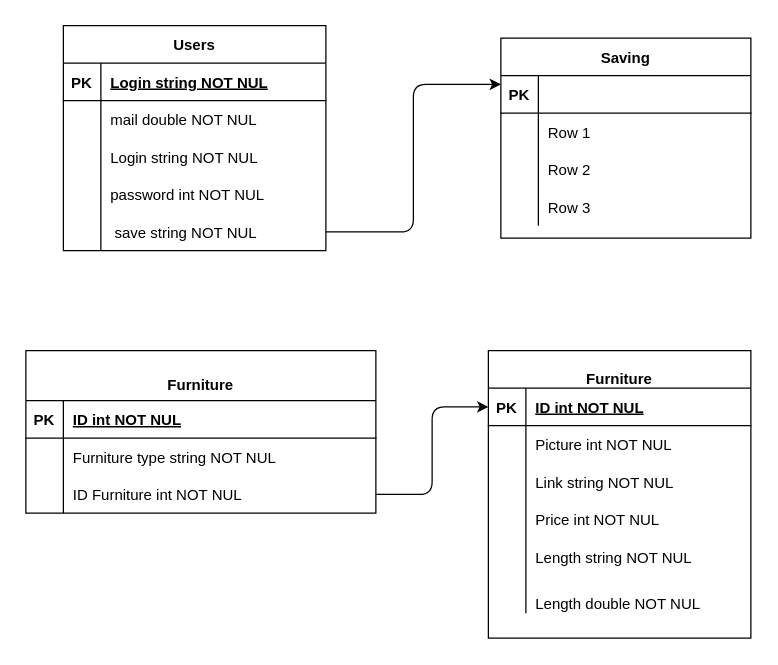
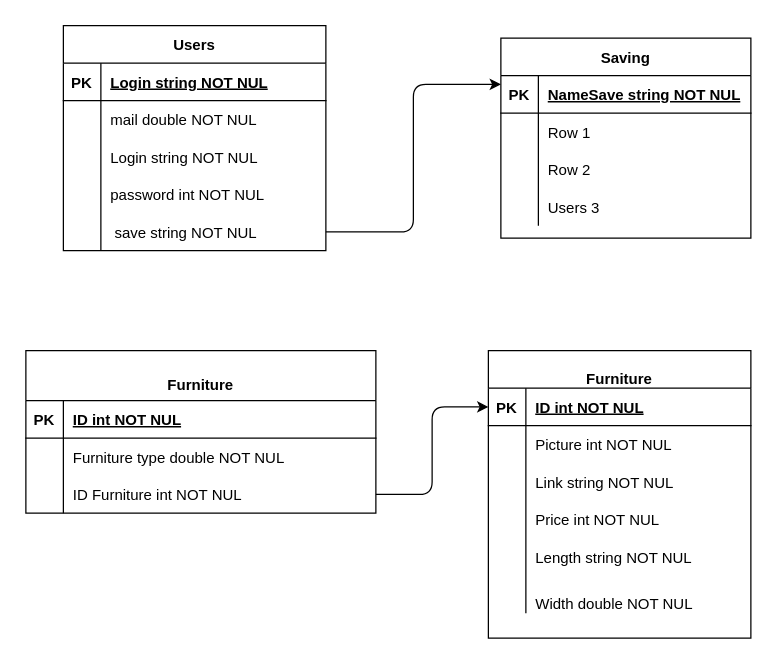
  <mxCell id="0" />
  <mxCell id="1" parent="0" />
  <mxCell id="2" value="Users" style="shape=table;startSize=30;container=1;collapsible=1;childLayout=tableLayout;fixedRows=1;rowLines=0;fontStyle=1;align=center;resizeLast=1;" vertex="1" parent="1"><mxGeometry x="50" y="20" width="210" height="180" as="geometry" /></mxCell>
  <mxCell id="3" value="" style="shape=partialRectangle;collapsible=0;dropTarget=0;pointerEvents=0;fillColor=none;top=0;left=0;bottom=1;right=0;points=[[0,0.5],[1,0.5]];portConstraint=eastwest;" vertex="1" parent="2"><mxGeometry y="30" width="210" height="30" as="geometry" /></mxCell>
  <mxCell id="4" value="PK" style="shape=partialRectangle;connectable=0;fillColor=none;top=0;left=0;bottom=0;right=0;fontStyle=1;overflow=hidden;" vertex="1" parent="3"><mxGeometry width="30" height="30" as="geometry" /></mxCell>
  <mxCell id="5" value="Login string NOT NUL" style="shape=partialRectangle;connectable=0;fillColor=none;top=0;left=0;bottom=0;right=0;align=left;spacingLeft=6;fontStyle=5;overflow=hidden;" vertex="1" parent="3"><mxGeometry x="30" width="180" height="30" as="geometry" /></mxCell>
  <mxCell id="6" value="" style="shape=partialRectangle;collapsible=0;dropTarget=0;pointerEvents=0;fillColor=none;top=0;left=0;bottom=0;right=0;points=[[0,0.5],[1,0.5]];portConstraint=eastwest;" vertex="1" parent="2"><mxGeometry y="60" width="210" height="30" as="geometry" /></mxCell>
  <mxCell id="7" value="" style="shape=partialRectangle;connectable=0;fillColor=none;top=0;left=0;bottom=0;right=0;editable=1;overflow=hidden;" vertex="1" parent="6"><mxGeometry width="30" height="30" as="geometry" /></mxCell>
  <mxCell id="8" value="mail double NOT NUL" style="shape=partialRectangle;connectable=0;fillColor=none;top=0;left=0;bottom=0;right=0;align=left;spacingLeft=6;overflow=hidden;" vertex="1" parent="6"><mxGeometry x="30" width="180" height="30" as="geometry" /></mxCell>
  <mxCell id="9" value="" style="shape=partialRectangle;collapsible=0;dropTarget=0;pointerEvents=0;fillColor=none;top=0;left=0;bottom=0;right=0;points=[[0,0.5],[1,0.5]];portConstraint=eastwest;" vertex="1" parent="2"><mxGeometry y="90" width="210" height="30" as="geometry" /></mxCell>
  <mxCell id="10" value="" style="shape=partialRectangle;connectable=0;fillColor=none;top=0;left=0;bottom=0;right=0;editable=1;overflow=hidden;" vertex="1" parent="9"><mxGeometry width="30" height="30" as="geometry" /></mxCell>
  <mxCell id="11" value="Login string NOT NUL" style="shape=partialRectangle;connectable=0;fillColor=none;top=0;left=0;bottom=0;right=0;align=left;spacingLeft=6;overflow=hidden;" vertex="1" parent="9"><mxGeometry x="30" width="180" height="30" as="geometry" /></mxCell>
  <mxCell id="12" value="" style="shape=partialRectangle;collapsible=0;dropTarget=0;pointerEvents=0;fillColor=none;top=0;left=0;bottom=0;right=0;points=[[0,0.5],[1,0.5]];portConstraint=eastwest;" vertex="1" parent="2"><mxGeometry y="120" width="210" height="30" as="geometry" /></mxCell>
  <mxCell id="13" value="" style="shape=partialRectangle;connectable=0;fillColor=none;top=0;left=0;bottom=0;right=0;editable=1;overflow=hidden;" vertex="1" parent="12"><mxGeometry width="30" height="30" as="geometry" /></mxCell>
  <mxCell id="14" value="password int NOT NUL" style="shape=partialRectangle;connectable=0;fillColor=none;top=0;left=0;bottom=0;right=0;align=left;spacingLeft=6;overflow=hidden;" vertex="1" parent="12"><mxGeometry x="30" width="180" height="30" as="geometry" /></mxCell>
  <mxCell id="15" value="" style="shape=partialRectangle;collapsible=0;dropTarget=0;pointerEvents=0;fillColor=none;top=0;left=0;bottom=0;right=0;points=[[0,0.5],[1,0.5]];portConstraint=eastwest;" vertex="1" parent="2"><mxGeometry y="150" width="210" height="30" as="geometry" /></mxCell>
  <mxCell id="16" value="" style="shape=partialRectangle;connectable=0;fillColor=none;top=0;left=0;bottom=0;right=0;editable=1;overflow=hidden;" vertex="1" parent="15"><mxGeometry width="30" height="30" as="geometry" /></mxCell>
  <mxCell id="17" value=" save string NOT NUL" style="shape=partialRectangle;connectable=0;fillColor=none;top=0;left=0;bottom=0;right=0;align=left;spacingLeft=6;overflow=hidden;" vertex="1" parent="15"><mxGeometry x="30" width="180" height="30" as="geometry" /></mxCell>
  <mxCell id="18" value="" style="shape=partialRectangle;collapsible=0;dropTarget=0;pointerEvents=0;fillColor=none;top=0;left=0;bottom=0;right=0;points=[[0,0.5],[1,0.5]];portConstraint=eastwest;" vertex="1" parent="1"><mxGeometry x="90" y="180" width="180" height="30" as="geometry" /></mxCell>
  <mxCell id="19" value="" style="shape=partialRectangle;connectable=0;fillColor=none;top=0;left=0;bottom=0;right=0;editable=1;overflow=hidden;" vertex="1" parent="18"><mxGeometry width="25.714" height="30" as="geometry" /></mxCell>
  <mxCell id="20" value="Saving" style="shape=table;startSize=30;container=1;collapsible=1;childLayout=tableLayout;fixedRows=1;rowLines=0;fontStyle=1;align=center;resizeLast=1;" vertex="1" parent="1"><mxGeometry x="400" y="30" width="200" height="160" as="geometry"><mxRectangle x="360" y="90" width="60" height="30" as="alternateBounds" /></mxGeometry></mxCell>
  <mxCell id="21" value="" style="shape=partialRectangle;collapsible=0;dropTarget=0;pointerEvents=0;fillColor=none;top=0;left=0;bottom=1;right=0;points=[[0,0.5],[1,0.5]];portConstraint=eastwest;" vertex="1" parent="20"><mxGeometry y="30" width="200" height="30" as="geometry" /></mxCell>
  <mxCell id="22" value="PK" style="shape=partialRectangle;connectable=0;fillColor=none;top=0;left=0;bottom=0;right=0;fontStyle=1;overflow=hidden;" vertex="1" parent="21"><mxGeometry width="30" height="30" as="geometry" /></mxCell>
+ <mxCell id="23" value="NameSave string NOT NUL" style="shape=partialRectangle;connectable=0;fillColor=none;top=0;left=0;bottom=0;right=0;align=left;spacingLeft=6;fontStyle=5;overflow=hidden;" vertex="1" parent="21"><mxGeometry x="30" width="170" height="30" as="geometry" /></mxCell>
  <mxCell id="24" value="" style="shape=partialRectangle;collapsible=0;dropTarget=0;pointerEvents=0;fillColor=none;top=0;left=0;bottom=0;right=0;points=[[0,0.5],[1,0.5]];portConstraint=eastwest;" vertex="1" parent="20"><mxGeometry y="60" width="200" height="30" as="geometry" /></mxCell>
  <mxCell id="25" value="" style="shape=partialRectangle;connectable=0;fillColor=none;top=0;left=0;bottom=0;right=0;editable=1;overflow=hidden;" vertex="1" parent="24"><mxGeometry width="30" height="30" as="geometry" /></mxCell>
  <mxCell id="26" value="Row 1" style="shape=partialRectangle;connectable=0;fillColor=none;top=0;left=0;bottom=0;right=0;align=left;spacingLeft=6;overflow=hidden;" vertex="1" parent="24"><mxGeometry x="30" width="170" height="30" as="geometry" /></mxCell>
  <mxCell id="27" value="" style="shape=partialRectangle;collapsible=0;dropTarget=0;pointerEvents=0;fillColor=none;top=0;left=0;bottom=0;right=0;points=[[0,0.5],[1,0.5]];portConstraint=eastwest;" vertex="1" parent="20"><mxGeometry y="90" width="200" height="30" as="geometry" /></mxCell>
  <mxCell id="28" value="" style="shape=partialRectangle;connectable=0;fillColor=none;top=0;left=0;bottom=0;right=0;editable=1;overflow=hidden;" vertex="1" parent="27"><mxGeometry width="30" height="30" as="geometry" /></mxCell>
  <mxCell id="29" value="Row 2" style="shape=partialRectangle;connectable=0;fillColor=none;top=0;left=0;bottom=0;right=0;align=left;spacingLeft=6;overflow=hidden;" vertex="1" parent="27"><mxGeometry x="30" width="170" height="30" as="geometry" /></mxCell>
  <mxCell id="30" value="" style="shape=partialRectangle;collapsible=0;dropTarget=0;pointerEvents=0;fillColor=none;top=0;left=0;bottom=0;right=0;points=[[0,0.5],[1,0.5]];portConstraint=eastwest;" vertex="1" parent="20"><mxGeometry y="120" width="200" height="30" as="geometry" /></mxCell>
  <mxCell id="31" value="" style="shape=partialRectangle;connectable=0;fillColor=none;top=0;left=0;bottom=0;right=0;editable=1;overflow=hidden;" vertex="1" parent="30"><mxGeometry width="30" height="30" as="geometry" /></mxCell>
- <mxCell id="32" value="Row 3" style="shape=partialRectangle;connectable=0;fillColor=none;top=0;left=0;bottom=0;right=0;align=left;spacingLeft=6;overflow=hidden;" vertex="1" parent="30"><mxGeometry x="30" width="170" height="30" as="geometry" /></mxCell>
+ <mxCell id="32" value="Users 3" style="shape=partialRectangle;connectable=0;fillColor=none;top=0;left=0;bottom=0;right=0;align=left;spacingLeft=6;overflow=hidden;" vertex="1" parent="30"><mxGeometry x="30" width="170" height="30" as="geometry" /></mxCell>
  <mxCell id="33" value="&lt;br&gt;Furniture" style="shape=table;startSize=30;container=1;collapsible=1;childLayout=tableLayout;fixedRows=1;rowLines=0;fontStyle=1;align=center;resizeLast=1;whiteSpace=wrap;html=1;" vertex="1" parent="1"><mxGeometry x="390" y="280" width="210" height="230" as="geometry" /></mxCell>
  <mxCell id="34" value="" style="shape=partialRectangle;collapsible=0;dropTarget=0;pointerEvents=0;fillColor=none;top=0;left=0;bottom=1;right=0;points=[[0,0.5],[1,0.5]];portConstraint=eastwest;" vertex="1" parent="33"><mxGeometry y="30" width="210" height="30" as="geometry" /></mxCell>
  <mxCell id="35" value="PK" style="shape=partialRectangle;connectable=0;fillColor=none;top=0;left=0;bottom=0;right=0;fontStyle=1;overflow=hidden;" vertex="1" parent="34"><mxGeometry width="30" height="30" as="geometry" /></mxCell>
  <mxCell id="36" value="ID int NOT NUL" style="shape=partialRectangle;connectable=0;fillColor=none;top=0;left=0;bottom=0;right=0;align=left;spacingLeft=6;fontStyle=5;overflow=hidden;" vertex="1" parent="34"><mxGeometry x="30" width="180" height="30" as="geometry" /></mxCell>
  <mxCell id="37" value="" style="shape=partialRectangle;collapsible=0;dropTarget=0;pointerEvents=0;fillColor=none;top=0;left=0;bottom=0;right=0;points=[[0,0.5],[1,0.5]];portConstraint=eastwest;" vertex="1" parent="33"><mxGeometry y="60" width="210" height="30" as="geometry" /></mxCell>
  <mxCell id="38" value="" style="shape=partialRectangle;connectable=0;fillColor=none;top=0;left=0;bottom=0;right=0;editable=1;overflow=hidden;" vertex="1" parent="37"><mxGeometry width="30" height="30" as="geometry" /></mxCell>
  <mxCell id="39" value="Picture int NOT NUL" style="shape=partialRectangle;connectable=0;fillColor=none;top=0;left=0;bottom=0;right=0;align=left;spacingLeft=6;overflow=hidden;" vertex="1" parent="37"><mxGeometry x="30" width="180" height="30" as="geometry" /></mxCell>
  <mxCell id="40" value="" style="shape=partialRectangle;collapsible=0;dropTarget=0;pointerEvents=0;fillColor=none;top=0;left=0;bottom=0;right=0;points=[[0,0.5],[1,0.5]];portConstraint=eastwest;" vertex="1" parent="33"><mxGeometry y="90" width="210" height="30" as="geometry" /></mxCell>
  <mxCell id="41" value="" style="shape=partialRectangle;connectable=0;fillColor=none;top=0;left=0;bottom=0;right=0;editable=1;overflow=hidden;" vertex="1" parent="40"><mxGeometry width="30" height="30" as="geometry" /></mxCell>
  <mxCell id="42" value="Link string NOT NUL" style="shape=partialRectangle;connectable=0;fillColor=none;top=0;left=0;bottom=0;right=0;align=left;spacingLeft=6;overflow=hidden;" vertex="1" parent="40"><mxGeometry x="30" width="180" height="30" as="geometry" /></mxCell>
  <mxCell id="43" value="" style="shape=partialRectangle;collapsible=0;dropTarget=0;pointerEvents=0;fillColor=none;top=0;left=0;bottom=0;right=0;points=[[0,0.5],[1,0.5]];portConstraint=eastwest;" vertex="1" parent="33"><mxGeometry y="120" width="210" height="30" as="geometry" /></mxCell>
  <mxCell id="44" value="" style="shape=partialRectangle;connectable=0;fillColor=none;top=0;left=0;bottom=0;right=0;editable=1;overflow=hidden;" vertex="1" parent="43"><mxGeometry width="30" height="30" as="geometry" /></mxCell>
  <mxCell id="45" value="Price int NOT NUL" style="shape=partialRectangle;connectable=0;fillColor=none;top=0;left=0;bottom=0;right=0;align=left;spacingLeft=6;overflow=hidden;" vertex="1" parent="43"><mxGeometry x="30" width="180" height="30" as="geometry" /></mxCell>
  <mxCell id="46" value="" style="shape=partialRectangle;collapsible=0;dropTarget=0;pointerEvents=0;fillColor=none;top=0;left=0;bottom=0;right=0;points=[[0,0.5],[1,0.5]];portConstraint=eastwest;" vertex="1" parent="33"><mxGeometry y="150" width="210" height="30" as="geometry" /></mxCell>
  <mxCell id="47" value="" style="shape=partialRectangle;connectable=0;fillColor=none;top=0;left=0;bottom=0;right=0;editable=1;overflow=hidden;" vertex="1" parent="46"><mxGeometry width="30" height="30" as="geometry" /></mxCell>
  <mxCell id="48" value="Length string NOT NUL" style="shape=partialRectangle;connectable=0;fillColor=none;top=0;left=0;bottom=0;right=0;align=left;spacingLeft=6;overflow=hidden;" vertex="1" parent="46"><mxGeometry x="30" width="180" height="30" as="geometry" /></mxCell>
  <mxCell id="49" value="" style="shape=partialRectangle;collapsible=0;dropTarget=0;pointerEvents=0;fillColor=none;top=0;left=0;bottom=0;right=0;points=[[0,0.5],[1,0.5]];portConstraint=eastwest;" vertex="1" parent="33"><mxGeometry y="180" width="210" height="30" as="geometry" /></mxCell>
  <mxCell id="50" value="" style="shape=partialRectangle;connectable=0;fillColor=none;top=0;left=0;bottom=0;right=0;editable=1;overflow=hidden;" vertex="1" parent="49"><mxGeometry width="30" height="30" as="geometry" /></mxCell>
- <mxCell id="51" value="&#10;Length double NOT NUL" style="shape=partialRectangle;connectable=0;fillColor=none;top=0;left=0;bottom=0;right=0;align=left;spacingLeft=6;overflow=hidden;" vertex="1" parent="49"><mxGeometry x="30" width="180" height="30" as="geometry" /></mxCell>
+ <mxCell id="51" value="&#10;Width double NOT NUL" style="shape=partialRectangle;connectable=0;fillColor=none;top=0;left=0;bottom=0;right=0;align=left;spacingLeft=6;overflow=hidden;" vertex="1" parent="49"><mxGeometry x="30" width="180" height="30" as="geometry" /></mxCell>
  <mxCell id="52" value="&#10;Furniture" style="shape=table;startSize=40;container=1;collapsible=1;childLayout=tableLayout;fixedRows=1;rowLines=0;fontStyle=1;align=center;resizeLast=1;" vertex="1" parent="1"><mxGeometry x="20" y="280" width="280" height="130" as="geometry" /></mxCell>
  <mxCell id="53" value="" style="shape=partialRectangle;collapsible=0;dropTarget=0;pointerEvents=0;fillColor=none;top=0;left=0;bottom=1;right=0;points=[[0,0.5],[1,0.5]];portConstraint=eastwest;" vertex="1" parent="52"><mxGeometry y="40" width="280" height="30" as="geometry" /></mxCell>
  <mxCell id="54" value="PK" style="shape=partialRectangle;connectable=0;fillColor=none;top=0;left=0;bottom=0;right=0;fontStyle=1;overflow=hidden;" vertex="1" parent="53"><mxGeometry width="30" height="30" as="geometry" /></mxCell>
  <mxCell id="55" value="ID int NOT NUL" style="shape=partialRectangle;connectable=0;fillColor=none;top=0;left=0;bottom=0;right=0;align=left;spacingLeft=6;fontStyle=5;overflow=hidden;" vertex="1" parent="53"><mxGeometry x="30" width="250" height="30" as="geometry" /></mxCell>
  <mxCell id="56" value="" style="shape=partialRectangle;collapsible=0;dropTarget=0;pointerEvents=0;fillColor=none;top=0;left=0;bottom=0;right=0;points=[[0,0.5],[1,0.5]];portConstraint=eastwest;" vertex="1" parent="52"><mxGeometry y="70" width="280" height="30" as="geometry" /></mxCell>
  <mxCell id="57" value="" style="shape=partialRectangle;connectable=0;fillColor=none;top=0;left=0;bottom=0;right=0;editable=1;overflow=hidden;" vertex="1" parent="56"><mxGeometry width="30" height="30" as="geometry" /></mxCell>
- <mxCell id="58" value="Furniture type string NOT NUL" style="shape=partialRectangle;connectable=0;fillColor=none;top=0;left=0;bottom=0;right=0;align=left;spacingLeft=6;overflow=hidden;" vertex="1" parent="56"><mxGeometry x="30" width="250" height="30" as="geometry" /></mxCell>
+ <mxCell id="58" value="Furniture type double NOT NUL" style="shape=partialRectangle;connectable=0;fillColor=none;top=0;left=0;bottom=0;right=0;align=left;spacingLeft=6;overflow=hidden;" vertex="1" parent="56"><mxGeometry x="30" width="250" height="30" as="geometry" /></mxCell>
  <mxCell id="59" value="" style="shape=partialRectangle;collapsible=0;dropTarget=0;pointerEvents=0;fillColor=none;top=0;left=0;bottom=0;right=0;points=[[0,0.5],[1,0.5]];portConstraint=eastwest;" vertex="1" parent="52"><mxGeometry y="100" width="280" height="30" as="geometry" /></mxCell>
  <mxCell id="60" value="" style="shape=partialRectangle;connectable=0;fillColor=none;top=0;left=0;bottom=0;right=0;editable=1;overflow=hidden;" vertex="1" parent="59"><mxGeometry width="30" height="30" as="geometry" /></mxCell>
  <mxCell id="61" value="ID Furniture int NOT NUL" style="shape=partialRectangle;connectable=0;fillColor=none;top=0;left=0;bottom=0;right=0;align=left;spacingLeft=6;overflow=hidden;" vertex="1" parent="59"><mxGeometry x="30" width="250" height="30" as="geometry" /></mxCell>
  <mxCell id="62" style="edgeStyle=orthogonalEdgeStyle;rounded=1;sketch=0;orthogonalLoop=1;jettySize=auto;html=1;exitX=1;exitY=0.5;exitDx=0;exitDy=0;entryX=0;entryY=0.5;entryDx=0;entryDy=0;startSize=30;" edge="1" parent="1" source="59" target="34"><mxGeometry relative="1" as="geometry" /></mxCell>
  <mxCell id="63" style="edgeStyle=orthogonalEdgeStyle;rounded=1;sketch=0;orthogonalLoop=1;jettySize=auto;html=1;exitX=1;exitY=0.5;exitDx=0;exitDy=0;entryX=0;entryY=0.233;entryDx=0;entryDy=0;entryPerimeter=0;startSize=30;" edge="1" parent="1" source="15" target="21"><mxGeometry relative="1" as="geometry" /></mxCell>
